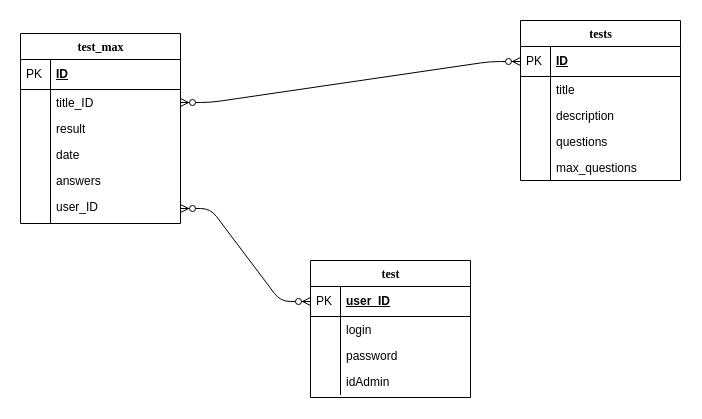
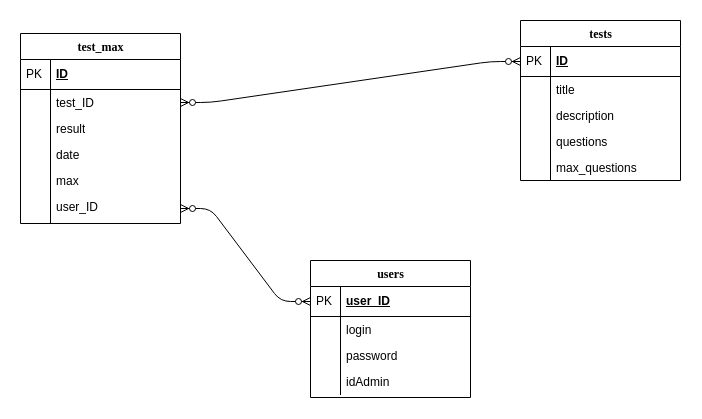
  <mxCell id="0" />
  <mxCell id="1" parent="0" />
  <mxCell id="2" value="test_max" style="swimlane;html=1;fontStyle=1;align=center;verticalAlign=top;childLayout=stackLayout;horizontal=1;startSize=26;horizontalStack=0;resizeParent=1;resizeLast=0;collapsible=1;marginBottom=0;swimlaneFillColor=#ffffff;rounded=0;shadow=0;comic=0;labelBackgroundColor=none;strokeWidth=1;fillColor=none;fontFamily=Verdana;fontSize=12" parent="1" vertex="1"><mxGeometry x="20" y="33" width="160" height="190" as="geometry" /></mxCell>
  <mxCell id="3" value="ID" style="shape=partialRectangle;top=0;left=0;right=0;bottom=1;html=1;align=left;verticalAlign=middle;fillColor=none;spacingLeft=34;spacingRight=4;whiteSpace=wrap;overflow=hidden;rotatable=0;points=[[0,0.5],[1,0.5]];portConstraint=eastwest;dropTarget=0;fontStyle=5;" vertex="1" parent="2"><mxGeometry y="26" width="160" height="30" as="geometry" /></mxCell>
  <mxCell id="4" value="PK" style="shape=partialRectangle;top=0;left=0;bottom=0;html=1;fillColor=none;align=left;verticalAlign=middle;spacingLeft=4;spacingRight=4;whiteSpace=wrap;overflow=hidden;rotatable=0;points=[];portConstraint=eastwest;part=1;" vertex="1" connectable="0" parent="3"><mxGeometry width="30" height="30" as="geometry" /></mxCell>
- <mxCell id="5" value="title_ID" style="shape=partialRectangle;top=0;left=0;right=0;bottom=0;html=1;align=left;verticalAlign=top;fillColor=none;spacingLeft=34;spacingRight=4;whiteSpace=wrap;overflow=hidden;rotatable=0;points=[[0,0.5],[1,0.5]];portConstraint=eastwest;dropTarget=0;" vertex="1" parent="2"><mxGeometry y="56" width="160" height="26" as="geometry" /></mxCell>
+ <mxCell id="5" value="test_ID" style="shape=partialRectangle;top=0;left=0;right=0;bottom=0;html=1;align=left;verticalAlign=top;fillColor=none;spacingLeft=34;spacingRight=4;whiteSpace=wrap;overflow=hidden;rotatable=0;points=[[0,0.5],[1,0.5]];portConstraint=eastwest;dropTarget=0;" vertex="1" parent="2"><mxGeometry y="56" width="160" height="26" as="geometry" /></mxCell>
  <mxCell id="6" value="" style="shape=partialRectangle;top=0;left=0;bottom=0;html=1;fillColor=none;align=left;verticalAlign=top;spacingLeft=4;spacingRight=4;whiteSpace=wrap;overflow=hidden;rotatable=0;points=[];portConstraint=eastwest;part=1;" vertex="1" connectable="0" parent="5"><mxGeometry width="30" height="26" as="geometry" /></mxCell>
  <mxCell id="7" value="result" style="shape=partialRectangle;top=0;left=0;right=0;bottom=0;html=1;align=left;verticalAlign=top;fillColor=none;spacingLeft=34;spacingRight=4;whiteSpace=wrap;overflow=hidden;rotatable=0;points=[[0,0.5],[1,0.5]];portConstraint=eastwest;dropTarget=0;" vertex="1" parent="2"><mxGeometry y="82" width="160" height="26" as="geometry" /></mxCell>
  <mxCell id="8" value="" style="shape=partialRectangle;top=0;left=0;bottom=0;html=1;fillColor=none;align=left;verticalAlign=top;spacingLeft=4;spacingRight=4;whiteSpace=wrap;overflow=hidden;rotatable=0;points=[];portConstraint=eastwest;part=1;" vertex="1" connectable="0" parent="7"><mxGeometry width="30" height="26" as="geometry" /></mxCell>
  <mxCell id="9" value="date" style="shape=partialRectangle;top=0;left=0;right=0;bottom=0;html=1;align=left;verticalAlign=top;fillColor=none;spacingLeft=34;spacingRight=4;whiteSpace=wrap;overflow=hidden;rotatable=0;points=[[0,0.5],[1,0.5]];portConstraint=eastwest;dropTarget=0;" vertex="1" parent="2"><mxGeometry y="108" width="160" height="26" as="geometry" /></mxCell>
  <mxCell id="10" value="" style="shape=partialRectangle;top=0;left=0;bottom=0;html=1;fillColor=none;align=left;verticalAlign=top;spacingLeft=4;spacingRight=4;whiteSpace=wrap;overflow=hidden;rotatable=0;points=[];portConstraint=eastwest;part=1;" vertex="1" connectable="0" parent="9"><mxGeometry width="30" height="26" as="geometry" /></mxCell>
- <mxCell id="11" value="answers" style="shape=partialRectangle;top=0;left=0;right=0;bottom=0;html=1;align=left;verticalAlign=top;fillColor=none;spacingLeft=34;spacingRight=4;whiteSpace=wrap;overflow=hidden;rotatable=0;points=[[0,0.5],[1,0.5]];portConstraint=eastwest;dropTarget=0;" vertex="1" parent="2"><mxGeometry y="134" width="160" height="26" as="geometry" /></mxCell>
+ <mxCell id="11" value="max" style="shape=partialRectangle;top=0;left=0;right=0;bottom=0;html=1;align=left;verticalAlign=top;fillColor=none;spacingLeft=34;spacingRight=4;whiteSpace=wrap;overflow=hidden;rotatable=0;points=[[0,0.5],[1,0.5]];portConstraint=eastwest;dropTarget=0;" vertex="1" parent="2"><mxGeometry y="134" width="160" height="26" as="geometry" /></mxCell>
  <mxCell id="12" value="" style="shape=partialRectangle;top=0;left=0;bottom=0;html=1;fillColor=none;align=left;verticalAlign=top;spacingLeft=4;spacingRight=4;whiteSpace=wrap;overflow=hidden;rotatable=0;points=[];portConstraint=eastwest;part=1;" vertex="1" connectable="0" parent="11"><mxGeometry width="30" height="26" as="geometry" /></mxCell>
  <mxCell id="13" value="user_ID" style="shape=partialRectangle;top=0;left=0;right=0;bottom=0;html=1;align=left;verticalAlign=top;fillColor=none;spacingLeft=34;spacingRight=4;whiteSpace=wrap;overflow=hidden;rotatable=0;points=[[0,0.5],[1,0.5]];portConstraint=eastwest;dropTarget=0;" vertex="1" parent="2"><mxGeometry y="160" width="160" height="30" as="geometry" /></mxCell>
  <mxCell id="14" value="" style="shape=partialRectangle;top=0;left=0;bottom=0;html=1;fillColor=none;align=left;verticalAlign=top;spacingLeft=4;spacingRight=4;whiteSpace=wrap;overflow=hidden;rotatable=0;points=[];portConstraint=eastwest;part=1;" vertex="1" connectable="0" parent="13"><mxGeometry width="30" height="30.0" as="geometry" /></mxCell>
- <mxCell id="15" value="test" style="swimlane;html=1;fontStyle=1;align=center;verticalAlign=top;childLayout=stackLayout;horizontal=1;startSize=26;horizontalStack=0;resizeParent=1;resizeLast=0;collapsible=1;marginBottom=0;swimlaneFillColor=#ffffff;rounded=0;shadow=0;comic=0;labelBackgroundColor=none;strokeWidth=1;fillColor=none;fontFamily=Verdana;fontSize=12" parent="1" vertex="1"><mxGeometry x="310" y="260" width="160" height="137" as="geometry" /></mxCell>
+ <mxCell id="15" value="users" style="swimlane;html=1;fontStyle=1;align=center;verticalAlign=top;childLayout=stackLayout;horizontal=1;startSize=26;horizontalStack=0;resizeParent=1;resizeLast=0;collapsible=1;marginBottom=0;swimlaneFillColor=#ffffff;rounded=0;shadow=0;comic=0;labelBackgroundColor=none;strokeWidth=1;fillColor=none;fontFamily=Verdana;fontSize=12" parent="1" vertex="1"><mxGeometry x="310" y="260" width="160" height="137" as="geometry" /></mxCell>
  <mxCell id="16" value="user_ID" style="shape=partialRectangle;top=0;left=0;right=0;bottom=1;html=1;align=left;verticalAlign=middle;fillColor=none;spacingLeft=34;spacingRight=4;whiteSpace=wrap;overflow=hidden;rotatable=0;points=[[0,0.5],[1,0.5]];portConstraint=eastwest;dropTarget=0;fontStyle=5;" vertex="1" parent="15"><mxGeometry y="26" width="160" height="30" as="geometry" /></mxCell>
  <mxCell id="17" value="PK" style="shape=partialRectangle;top=0;left=0;bottom=0;html=1;fillColor=none;align=left;verticalAlign=middle;spacingLeft=4;spacingRight=4;whiteSpace=wrap;overflow=hidden;rotatable=0;points=[];portConstraint=eastwest;part=1;" vertex="1" connectable="0" parent="16"><mxGeometry width="30" height="30" as="geometry" /></mxCell>
  <mxCell id="18" value="login" style="shape=partialRectangle;top=0;left=0;right=0;bottom=0;html=1;align=left;verticalAlign=top;fillColor=none;spacingLeft=34;spacingRight=4;whiteSpace=wrap;overflow=hidden;rotatable=0;points=[[0,0.5],[1,0.5]];portConstraint=eastwest;dropTarget=0;" vertex="1" parent="15"><mxGeometry y="56" width="160" height="26" as="geometry" /></mxCell>
  <mxCell id="19" value="" style="shape=partialRectangle;top=0;left=0;bottom=0;html=1;fillColor=none;align=left;verticalAlign=top;spacingLeft=4;spacingRight=4;whiteSpace=wrap;overflow=hidden;rotatable=0;points=[];portConstraint=eastwest;part=1;" vertex="1" connectable="0" parent="18"><mxGeometry width="30" height="26" as="geometry" /></mxCell>
  <mxCell id="20" value="password" style="shape=partialRectangle;top=0;left=0;right=0;bottom=0;html=1;align=left;verticalAlign=top;fillColor=none;spacingLeft=34;spacingRight=4;whiteSpace=wrap;overflow=hidden;rotatable=0;points=[[0,0.5],[1,0.5]];portConstraint=eastwest;dropTarget=0;" vertex="1" parent="15"><mxGeometry y="82" width="160" height="26" as="geometry" /></mxCell>
  <mxCell id="21" value="" style="shape=partialRectangle;top=0;left=0;bottom=0;html=1;fillColor=none;align=left;verticalAlign=top;spacingLeft=4;spacingRight=4;whiteSpace=wrap;overflow=hidden;rotatable=0;points=[];portConstraint=eastwest;part=1;" vertex="1" connectable="0" parent="20"><mxGeometry width="30" height="26" as="geometry" /></mxCell>
  <mxCell id="22" value="idAdmin" style="shape=partialRectangle;top=0;left=0;right=0;bottom=0;html=1;align=left;verticalAlign=top;fillColor=none;spacingLeft=34;spacingRight=4;whiteSpace=wrap;overflow=hidden;rotatable=0;points=[[0,0.5],[1,0.5]];portConstraint=eastwest;dropTarget=0;" vertex="1" parent="15"><mxGeometry y="108" width="160" height="26" as="geometry" /></mxCell>
  <mxCell id="23" value="" style="shape=partialRectangle;top=0;left=0;bottom=0;html=1;fillColor=none;align=left;verticalAlign=top;spacingLeft=4;spacingRight=4;whiteSpace=wrap;overflow=hidden;rotatable=0;points=[];portConstraint=eastwest;part=1;" vertex="1" connectable="0" parent="22"><mxGeometry width="30" height="26" as="geometry" /></mxCell>
  <mxCell id="24" value="tests" style="swimlane;html=1;fontStyle=1;align=center;verticalAlign=top;childLayout=stackLayout;horizontal=1;startSize=26;horizontalStack=0;resizeParent=1;resizeLast=0;collapsible=1;marginBottom=0;swimlaneFillColor=#ffffff;rounded=0;shadow=0;comic=0;labelBackgroundColor=none;strokeWidth=1;fillColor=none;fontFamily=Verdana;fontSize=12" parent="1" vertex="1"><mxGeometry x="520" y="20" width="160" height="160" as="geometry" /></mxCell>
  <mxCell id="25" value="ID" style="shape=partialRectangle;top=0;left=0;right=0;bottom=1;html=1;align=left;verticalAlign=middle;fillColor=none;spacingLeft=34;spacingRight=4;whiteSpace=wrap;overflow=hidden;rotatable=0;points=[[0,0.5],[1,0.5]];portConstraint=eastwest;dropTarget=0;fontStyle=5;" vertex="1" parent="24"><mxGeometry y="26" width="160" height="30" as="geometry" /></mxCell>
  <mxCell id="26" value="PK" style="shape=partialRectangle;top=0;left=0;bottom=0;html=1;fillColor=none;align=left;verticalAlign=middle;spacingLeft=4;spacingRight=4;whiteSpace=wrap;overflow=hidden;rotatable=0;points=[];portConstraint=eastwest;part=1;" vertex="1" connectable="0" parent="25"><mxGeometry width="30" height="30" as="geometry" /></mxCell>
  <mxCell id="27" value="title" style="shape=partialRectangle;top=0;left=0;right=0;bottom=0;html=1;align=left;verticalAlign=top;fillColor=none;spacingLeft=34;spacingRight=4;whiteSpace=wrap;overflow=hidden;rotatable=0;points=[[0,0.5],[1,0.5]];portConstraint=eastwest;dropTarget=0;" vertex="1" parent="24"><mxGeometry y="56" width="160" height="26" as="geometry" /></mxCell>
  <mxCell id="28" value="" style="shape=partialRectangle;top=0;left=0;bottom=0;html=1;fillColor=none;align=left;verticalAlign=top;spacingLeft=4;spacingRight=4;whiteSpace=wrap;overflow=hidden;rotatable=0;points=[];portConstraint=eastwest;part=1;" vertex="1" connectable="0" parent="27"><mxGeometry width="30" height="26" as="geometry" /></mxCell>
  <mxCell id="29" value="description" style="shape=partialRectangle;top=0;left=0;right=0;bottom=0;html=1;align=left;verticalAlign=top;fillColor=none;spacingLeft=34;spacingRight=4;whiteSpace=wrap;overflow=hidden;rotatable=0;points=[[0,0.5],[1,0.5]];portConstraint=eastwest;dropTarget=0;" vertex="1" parent="24"><mxGeometry y="82" width="160" height="26" as="geometry" /></mxCell>
  <mxCell id="30" value="" style="shape=partialRectangle;top=0;left=0;bottom=0;html=1;fillColor=none;align=left;verticalAlign=top;spacingLeft=4;spacingRight=4;whiteSpace=wrap;overflow=hidden;rotatable=0;points=[];portConstraint=eastwest;part=1;" vertex="1" connectable="0" parent="29"><mxGeometry width="30" height="26" as="geometry" /></mxCell>
  <mxCell id="31" value="questions" style="shape=partialRectangle;top=0;left=0;right=0;bottom=0;html=1;align=left;verticalAlign=top;fillColor=none;spacingLeft=34;spacingRight=4;whiteSpace=wrap;overflow=hidden;rotatable=0;points=[[0,0.5],[1,0.5]];portConstraint=eastwest;dropTarget=0;" vertex="1" parent="24"><mxGeometry y="108" width="160" height="26" as="geometry" /></mxCell>
  <mxCell id="32" value="" style="shape=partialRectangle;top=0;left=0;bottom=0;html=1;fillColor=none;align=left;verticalAlign=top;spacingLeft=4;spacingRight=4;whiteSpace=wrap;overflow=hidden;rotatable=0;points=[];portConstraint=eastwest;part=1;" vertex="1" connectable="0" parent="31"><mxGeometry width="30" height="26" as="geometry" /></mxCell>
  <mxCell id="33" value="max_questions" style="shape=partialRectangle;top=0;left=0;right=0;bottom=0;html=1;align=left;verticalAlign=top;fillColor=none;spacingLeft=34;spacingRight=4;whiteSpace=wrap;overflow=hidden;rotatable=0;points=[[0,0.5],[1,0.5]];portConstraint=eastwest;dropTarget=0;" vertex="1" parent="24"><mxGeometry y="134" width="160" height="26" as="geometry" /></mxCell>
  <mxCell id="34" value="" style="shape=partialRectangle;top=0;left=0;bottom=0;html=1;fillColor=none;align=left;verticalAlign=top;spacingLeft=4;spacingRight=4;whiteSpace=wrap;overflow=hidden;rotatable=0;points=[];portConstraint=eastwest;part=1;" vertex="1" connectable="0" parent="33"><mxGeometry width="30" height="26" as="geometry" /></mxCell>
  <mxCell id="35" value="" style="edgeStyle=entityRelationEdgeStyle;fontSize=12;html=1;endArrow=ERzeroToMany;endFill=1;startArrow=ERzeroToMany;entryX=0;entryY=0.5;entryDx=0;entryDy=0;exitX=1;exitY=0.5;exitDx=0;exitDy=0;" edge="1" parent="1" source="13" target="16"><mxGeometry width="100" height="100" relative="1" as="geometry"><mxPoint x="270" y="320" as="sourcePoint" /><mxPoint x="370" y="220" as="targetPoint" /></mxGeometry></mxCell>
  <mxCell id="36" value="" style="edgeStyle=entityRelationEdgeStyle;fontSize=12;html=1;endArrow=ERzeroToMany;endFill=1;startArrow=ERzeroToMany;entryX=0;entryY=0.5;entryDx=0;entryDy=0;exitX=1;exitY=0.5;exitDx=0;exitDy=0;" edge="1" parent="1" source="5" target="25"><mxGeometry width="100" height="100" relative="1" as="geometry"><mxPoint x="270" y="87" as="sourcePoint" /><mxPoint x="400" y="180" as="targetPoint" /></mxGeometry></mxCell>
